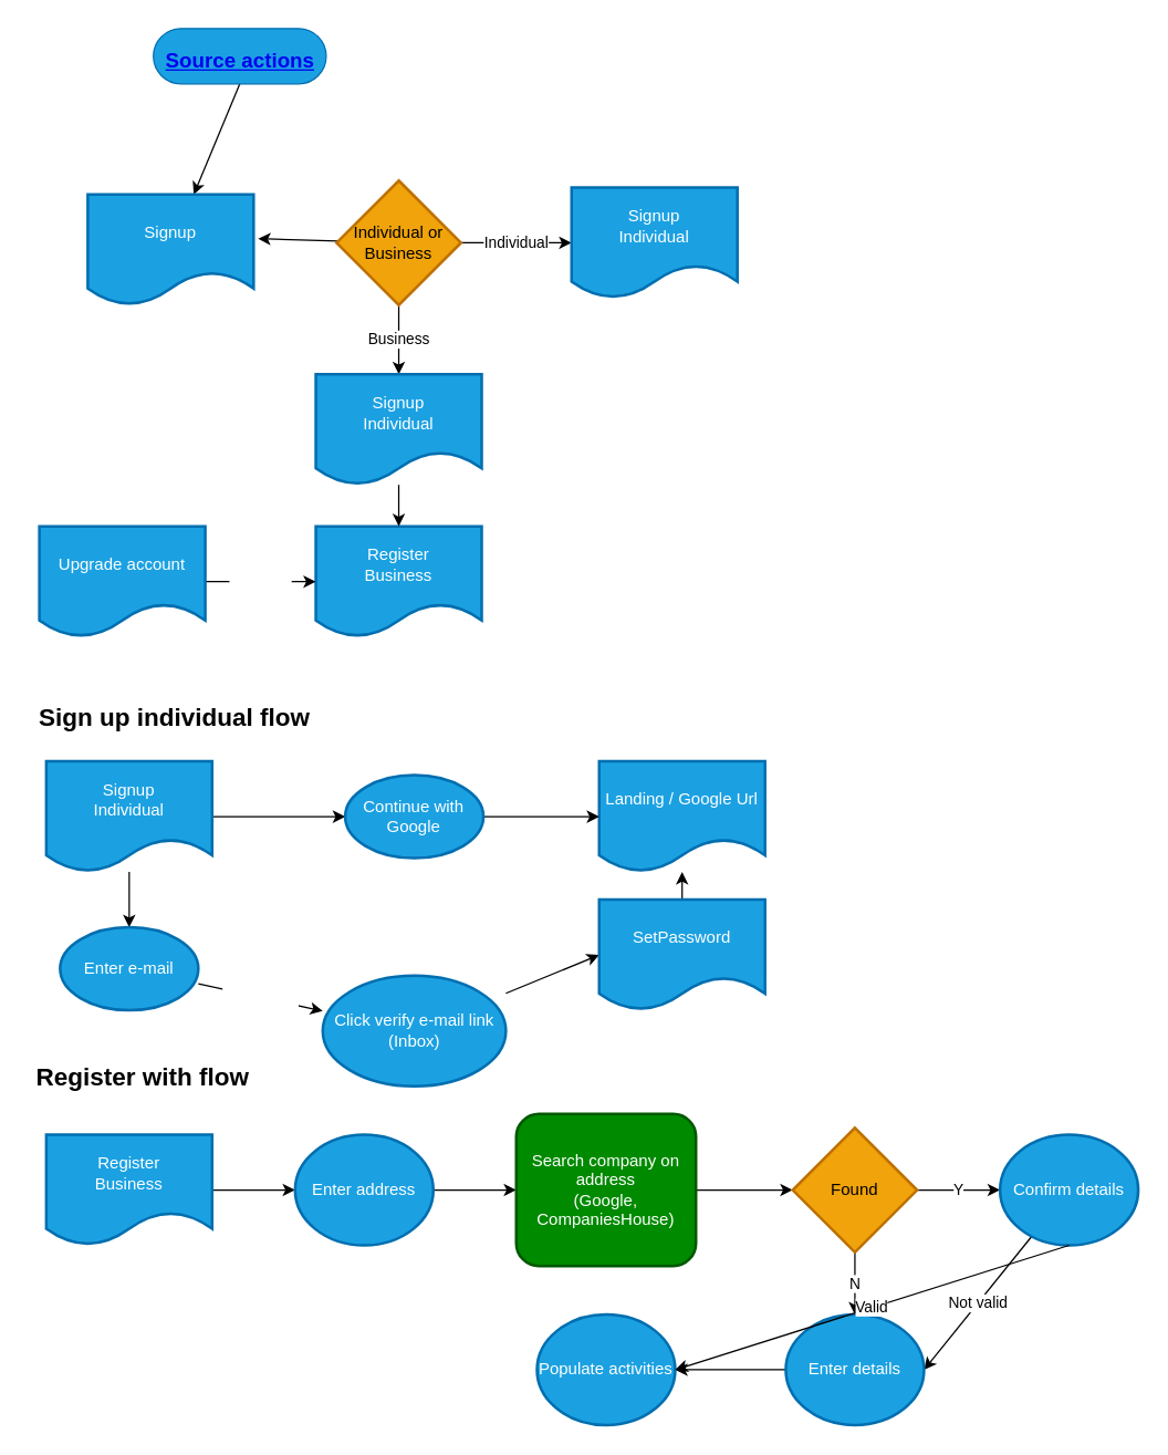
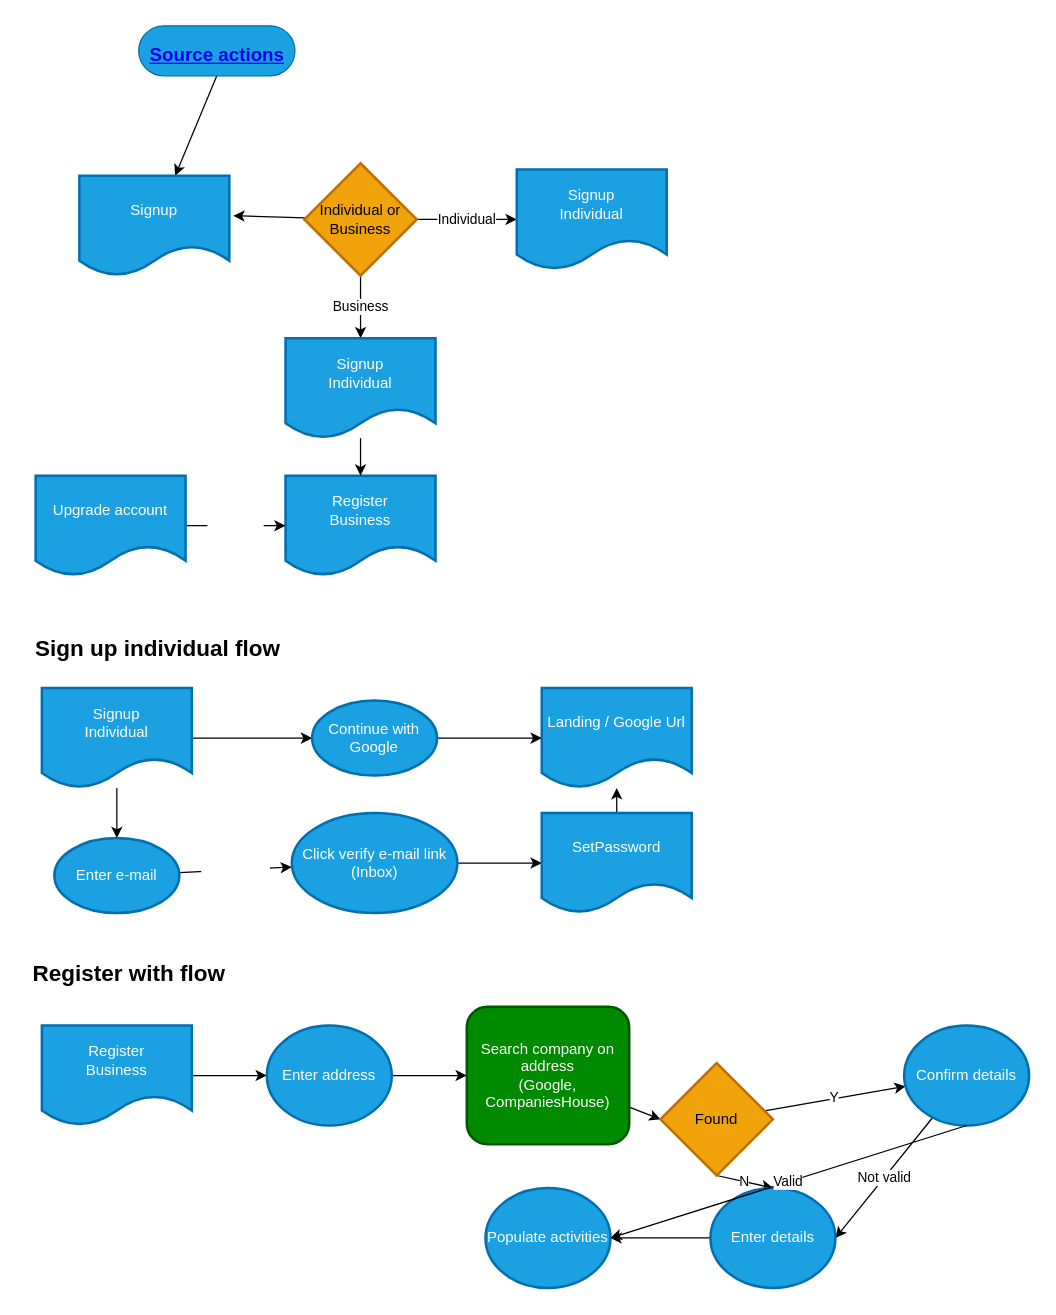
  <mxCell id="0" />
  <mxCell id="1" parent="0" />
  <mxCell id="2" value="" style="edgeStyle=none;html=1;exitX=0.5;exitY=0.5;exitDx=0;exitDy=20;exitPerimeter=0;" parent="1" source="17" target="7" edge="1"><mxGeometry relative="1" as="geometry"><mxPoint x="123" y="70" as="sourcePoint" /></mxGeometry></mxCell>
  <mxCell id="3" value="" style="edgeStyle=none;html=1;entryX=1.027;entryY=0.4;entryDx=0;entryDy=0;entryPerimeter=0;" parent="1" source="6" target="7" edge="1"><mxGeometry relative="1" as="geometry" /></mxCell>
  <mxCell id="4" value="Individual" style="edgeStyle=none;html=1;" parent="1" source="6" target="8" edge="1"><mxGeometry relative="1" as="geometry" /></mxCell>
  <mxCell id="5" value="Business" style="edgeStyle=none;html=1;entryX=0.5;entryY=0;entryDx=0;entryDy=0;" parent="1" source="6" target="11" edge="1"><mxGeometry relative="1" as="geometry" /></mxCell>
  <mxCell id="6" value="Individual or Business" style="rhombus;whiteSpace=wrap;html=1;fillColor=#f0a30a;strokeColor=#BD7000;strokeWidth=2;fontColor=#000000;" parent="1" vertex="1"><mxGeometry x="243" y="130" width="90" height="90" as="geometry" /></mxCell>
  <mxCell id="7" value="Signup" style="shape=document;whiteSpace=wrap;html=1;boundedLbl=1;fillColor=#1ba1e2;strokeColor=#006EAF;fontColor=#ffffff;strokeWidth=2;" parent="1" vertex="1"><mxGeometry x="63" y="140" width="120" height="80" as="geometry" /></mxCell>
  <mxCell id="8" value="Signup &lt;br&gt;Individual" style="shape=document;whiteSpace=wrap;html=1;boundedLbl=1;fillColor=#1ba1e2;strokeColor=#006EAF;fontColor=#ffffff;strokeWidth=2;" parent="1" vertex="1"><mxGeometry x="413" y="135" width="120" height="80" as="geometry" /></mxCell>
  <mxCell id="9" value="Register&lt;br&gt;Business" style="shape=document;whiteSpace=wrap;html=1;boundedLbl=1;fillColor=#1ba1e2;strokeColor=#006EAF;strokeWidth=2;fontColor=#ffffff;" parent="1" vertex="1"><mxGeometry x="228" y="380" width="120" height="80" as="geometry" /></mxCell>
  <mxCell id="10" value="" style="edgeStyle=none;html=1;" parent="1" source="11" target="9" edge="1"><mxGeometry relative="1" as="geometry" /></mxCell>
  <mxCell id="11" value="Signup &lt;br&gt;Individual" style="shape=document;whiteSpace=wrap;html=1;boundedLbl=1;fillColor=#1ba1e2;strokeColor=#006EAF;fontColor=#ffffff;strokeWidth=2;" parent="1" vertex="1"><mxGeometry x="228" y="270" width="120" height="80" as="geometry" /></mxCell>
  <mxCell id="12" value="&lt;h1 style=&quot;line-height: 90%;&quot;&gt;&lt;font style=&quot;font-size: 18px;&quot;&gt;Sign up individual flow&lt;/font&gt;&lt;/h1&gt;" style="text;html=1;strokeColor=none;fillColor=none;spacing=5;spacingTop=-20;whiteSpace=wrap;overflow=hidden;rounded=0;" parent="1" vertex="1"><mxGeometry x="23" y="500" width="205" height="40" as="geometry" /></mxCell>
  <mxCell id="13" value="" style="edgeStyle=none;html=1;fontSize=18;entryX=0;entryY=0.5;entryDx=0;entryDy=0;entryPerimeter=0;" parent="1" source="15" target="19" edge="1"><mxGeometry relative="1" as="geometry"><mxPoint x="203" y="590" as="targetPoint" /></mxGeometry></mxCell>
  <mxCell id="14" value="" style="edgeStyle=none;html=1;fontSize=18;fontColor=#FFFFFF;" parent="1" source="15" target="21" edge="1"><mxGeometry relative="1" as="geometry" /></mxCell>
  <mxCell id="15" value="Signup &lt;br&gt;Individual" style="shape=document;whiteSpace=wrap;html=1;boundedLbl=1;fillColor=#1ba1e2;strokeColor=#006EAF;fontColor=#ffffff;strokeWidth=2;" parent="1" vertex="1"><mxGeometry x="33" y="550" width="120" height="80" as="geometry" /></mxCell>
  <mxCell id="16" value="Landing / Google Url" style="shape=document;whiteSpace=wrap;html=1;boundedLbl=1;fillColor=#1ba1e2;strokeColor=#006EAF;fontColor=#ffffff;strokeWidth=2;" parent="1" vertex="1"><mxGeometry x="433" y="550" width="120" height="80" as="geometry" /></mxCell>
  <mxCell id="17" value="&lt;h1 style=&quot;color: rgb(240, 240, 240); text-align: left; line-height: 21.6px;&quot;&gt;&lt;a style=&quot;font-size: 15px;&quot; href=&quot;https://www.smashingmagazine.com/2012/01/stop-designing-pages-start-designing-flows/#typical-user-flows&quot;&gt;Source actions&lt;/a&gt;&lt;/h1&gt;" style="html=1;dashed=0;whitespace=wrap;shape=mxgraph.dfd.start;fontSize=18;fillColor=#1ba1e2;fontColor=#ffffff;strokeColor=#006EAF;whiteSpace=wrap;" parent="1" vertex="1"><mxGeometry x="110.5" y="20" width="125" height="40" as="geometry" /></mxCell>
  <mxCell id="18" value="" style="edgeStyle=none;html=1;fontSize=18;" parent="1" source="19" target="16" edge="1"><mxGeometry relative="1" as="geometry" /></mxCell>
  <mxCell id="19" value="&lt;span style=&quot;&quot;&gt;Continue with Google&lt;/span&gt;" style="strokeWidth=2;html=1;shape=mxgraph.flowchart.start_1;whiteSpace=wrap;fillColor=#1ba1e2;fontColor=#FFFFFF;strokeColor=#006EAF;" parent="1" vertex="1"><mxGeometry x="249.25" y="560" width="100" height="60" as="geometry" /></mxCell>
  <mxCell id="20" value="Send verify&lt;br&gt;e-mail link" style="edgeStyle=none;html=1;fontSize=11;fontColor=#FFFFFF;" parent="1" source="21" target="23" edge="1"><mxGeometry relative="1" as="geometry" /></mxCell>
  <mxCell id="21" value="&lt;span style=&quot;&quot;&gt;Enter e-mail&lt;/span&gt;" style="strokeWidth=2;html=1;shape=mxgraph.flowchart.start_1;whiteSpace=wrap;fillColor=#1ba1e2;fontColor=#FFFFFF;strokeColor=#006EAF;" parent="1" vertex="1"><mxGeometry x="43" y="670" width="100" height="60" as="geometry" /></mxCell>
  <mxCell id="22" value="" style="edgeStyle=none;html=1;fontSize=18;fontColor=#FFFFFF;entryX=0;entryY=0.5;entryDx=0;entryDy=0;" parent="1" source="23" target="25" edge="1"><mxGeometry relative="1" as="geometry"><mxPoint x="413" y="700" as="targetPoint" /></mxGeometry></mxCell>
- <mxCell id="23" value="&lt;span style=&quot;&quot;&gt;Click verify e-mail link&lt;br&gt;(Inbox)&lt;br&gt;&lt;/span&gt;" style="strokeWidth=2;html=1;shape=mxgraph.flowchart.start_1;whiteSpace=wrap;fillColor=#1ba1e2;fontColor=#FFFFFF;strokeColor=#006EAF;" parent="1" vertex="1"><mxGeometry x="233" y="705" width="132.5" height="80" as="geometry" /></mxCell>
+ <mxCell id="23" value="&lt;span style=&quot;&quot;&gt;Click verify e-mail link&lt;br&gt;(Inbox)&lt;br&gt;&lt;/span&gt;" style="strokeWidth=2;html=1;shape=mxgraph.flowchart.start_1;whiteSpace=wrap;fillColor=#1ba1e2;fontColor=#FFFFFF;strokeColor=#006EAF;" parent="1" vertex="1"><mxGeometry x="233" y="650" width="132.5" height="80" as="geometry" /></mxCell>
  <mxCell id="24" value="" style="edgeStyle=none;html=1;fontSize=18;fontColor=#FFFFFF;" parent="1" source="25" target="16" edge="1"><mxGeometry relative="1" as="geometry" /></mxCell>
  <mxCell id="25" value="SetPassword" style="shape=document;whiteSpace=wrap;html=1;boundedLbl=1;fillColor=#1ba1e2;strokeColor=#006EAF;fontColor=#ffffff;strokeWidth=2;" parent="1" vertex="1"><mxGeometry x="433" y="650" width="120" height="80" as="geometry" /></mxCell>
  <mxCell id="26" value="Business" style="edgeStyle=none;html=1;fontSize=11;fontColor=#FFFFFF;" parent="1" source="27" target="9" edge="1"><mxGeometry relative="1" as="geometry" /></mxCell>
  <mxCell id="27" value="Upgrade account" style="shape=document;whiteSpace=wrap;html=1;boundedLbl=1;fillColor=#1ba1e2;strokeColor=#006EAF;fontColor=#ffffff;strokeWidth=2;" parent="1" vertex="1"><mxGeometry x="28" y="380" width="120" height="80" as="geometry" /></mxCell>
  <mxCell id="28" value="&lt;h1 style=&quot;line-height: 90%;&quot;&gt;&lt;font style=&quot;font-size: 18px;&quot;&gt;Register with flow&lt;/font&gt;&lt;/h1&gt;" style="text;html=1;strokeColor=none;fillColor=none;spacing=5;spacingTop=-20;whiteSpace=wrap;overflow=hidden;rounded=0;" vertex="1" parent="1"><mxGeometry x="20.5" y="760" width="205" height="40" as="geometry" /></mxCell>
  <mxCell id="29" value="" style="edgeStyle=none;html=1;" edge="1" parent="1" source="30" target="32"><mxGeometry relative="1" as="geometry" /></mxCell>
  <mxCell id="30" value="Register&lt;br&gt;Business" style="shape=document;whiteSpace=wrap;html=1;boundedLbl=1;fillColor=#1ba1e2;strokeColor=#006EAF;strokeWidth=2;fontColor=#ffffff;" vertex="1" parent="1"><mxGeometry x="33" y="820" width="120" height="80" as="geometry" /></mxCell>
  <mxCell id="31" value="" style="edgeStyle=none;html=1;" edge="1" parent="1" source="32" target="34"><mxGeometry relative="1" as="geometry" /></mxCell>
  <mxCell id="32" value="Enter address" style="ellipse;whiteSpace=wrap;html=1;fillColor=#1ba1e2;strokeColor=#006EAF;fontColor=#ffffff;strokeWidth=2;" vertex="1" parent="1"><mxGeometry x="213" y="820" width="100" height="80" as="geometry" /></mxCell>
  <mxCell id="33" value="" style="edgeStyle=none;html=1;entryX=0;entryY=0.5;entryDx=0;entryDy=0;" edge="1" parent="1" source="34" target="37"><mxGeometry relative="1" as="geometry"><mxPoint x="583" y="860" as="targetPoint" /></mxGeometry></mxCell>
  <mxCell id="34" value="Search company on address&lt;br&gt;(Google, CompaniesHouse)" style="whiteSpace=wrap;html=1;fillColor=#008a00;strokeColor=#005700;fontColor=#ffffff;strokeWidth=2;rounded=1;" vertex="1" parent="1"><mxGeometry x="373" y="805" width="130" height="110" as="geometry" /></mxCell>
  <mxCell id="35" value="Y" style="edgeStyle=none;html=1;" edge="1" parent="1" source="37" target="39"><mxGeometry relative="1" as="geometry" /></mxCell>
  <mxCell id="36" value="N" style="edgeStyle=none;html=1;entryX=0.5;entryY=0;entryDx=0;entryDy=0;exitX=0.5;exitY=1;exitDx=0;exitDy=0;" edge="1" parent="1" source="37" target="41"><mxGeometry relative="1" as="geometry"><mxPoint x="618" y="985" as="targetPoint" /></mxGeometry></mxCell>
- <mxCell id="37" value="Found" style="rhombus;whiteSpace=wrap;html=1;fillColor=#f0a30a;strokeColor=#BD7000;strokeWidth=2;fontColor=#000000;" vertex="1" parent="1"><mxGeometry x="573" y="815" width="90" height="90" as="geometry" /></mxCell>
+ <mxCell id="37" value="Found" style="rhombus;whiteSpace=wrap;html=1;fillColor=#f0a30a;strokeColor=#BD7000;strokeWidth=2;fontColor=#000000;" vertex="1" parent="1"><mxGeometry x="528" y="850" width="90" height="90" as="geometry" /></mxCell>
  <mxCell id="38" value="Not valid" style="edgeStyle=none;html=1;entryX=1;entryY=0.5;entryDx=0;entryDy=0;" edge="1" parent="1" source="39" target="41"><mxGeometry x="0.001" relative="1" as="geometry"><mxPoint x="773" y="980" as="targetPoint" /><mxPoint as="offset" /></mxGeometry></mxCell>
  <mxCell id="39" value="Confirm details" style="ellipse;whiteSpace=wrap;html=1;fillColor=#1ba1e2;strokeColor=#006EAF;fontColor=#ffffff;strokeWidth=2;" vertex="1" parent="1"><mxGeometry x="723" y="820" width="100" height="80" as="geometry" /></mxCell>
  <mxCell id="40" value="" style="edgeStyle=none;html=1;" edge="1" parent="1" source="41" target="42"><mxGeometry relative="1" as="geometry" /></mxCell>
  <mxCell id="41" value="Enter details" style="ellipse;whiteSpace=wrap;html=1;fillColor=#1ba1e2;strokeColor=#006EAF;fontColor=#ffffff;strokeWidth=2;" vertex="1" parent="1"><mxGeometry x="568" y="950" width="100" height="80" as="geometry" /></mxCell>
  <mxCell id="42" value="Populate activities" style="ellipse;whiteSpace=wrap;html=1;fillColor=#1ba1e2;strokeColor=#006EAF;fontColor=#ffffff;strokeWidth=2;" vertex="1" parent="1"><mxGeometry x="388" y="950" width="100" height="80" as="geometry" /></mxCell>
  <mxCell id="43" value="Valid" style="edgeStyle=none;html=1;entryX=1;entryY=0.5;entryDx=0;entryDy=0;exitX=0.5;exitY=1;exitDx=0;exitDy=0;" edge="1" parent="1" source="39" target="42"><mxGeometry x="0.001" relative="1" as="geometry"><mxPoint x="755.864" y="903.597" as="sourcePoint" /><mxPoint x="678" y="1000" as="targetPoint" /><mxPoint as="offset" /></mxGeometry></mxCell>
